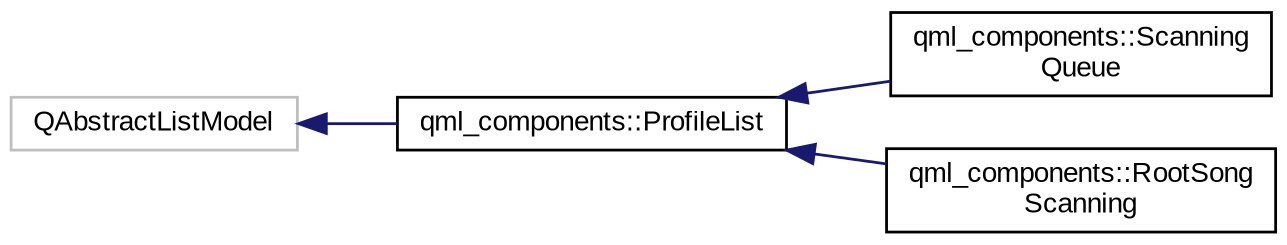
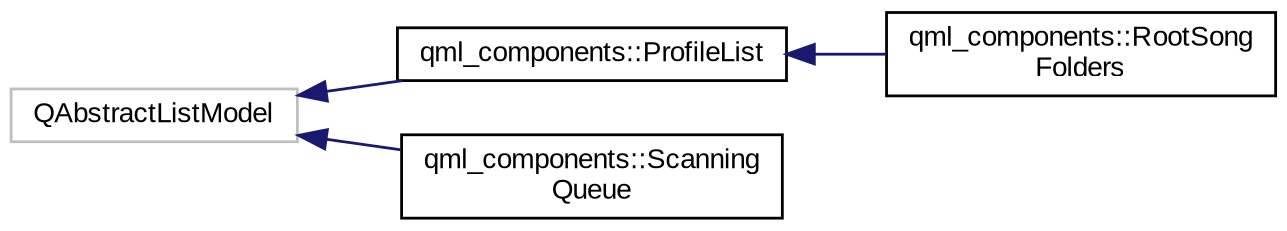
  digraph {
    fontname="Liberation Sans"
    rankdir=LR
    node [color=black fillcolor=white fontname="Liberation Sans" fontsize=10 shape=record style=filled]
    edge [color=midnightblue dir=back fontname="Liberation Sans" fontsize=10 labelfontname=Helvetica labelfontsize=10 style=solid]
    n1 [color=grey75 height=0.2 label=QAbstractListModel width=0.4]
    n2 [height=0.2 label="qml_components::ProfileList" width=0.4]
    n3 [height=0.2 label="qml_components::Scanning\lQueue" width=0.4]
-   n4 [height=0.2 label="qml_components::RootSong\lScanning" width=0.4]
+   n4 [height=0.2 label="qml_components::RootSong\lFolders" width=0.4]
    n1 -> n2
-   n2 -> n3
+   n1 -> n3
    n2 -> n4
  }
